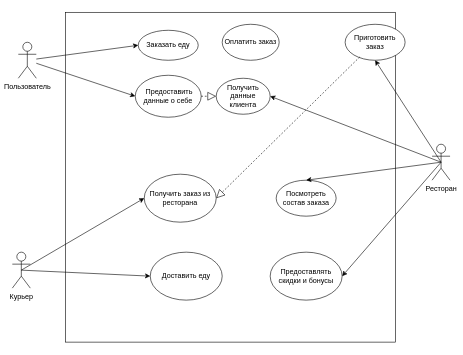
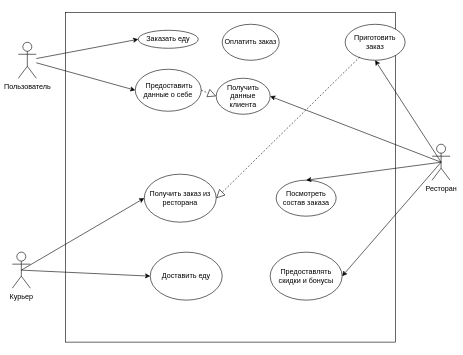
  <mxCell id="0" />
  <mxCell id="1" parent="0" />
  <mxCell id="2" value="" style="whiteSpace=wrap;html=1;aspect=fixed;fillColor=none;" vertex="1" parent="1"><mxGeometry x="109" y="20" width="550" height="550" as="geometry" /></mxCell>
  <mxCell id="3" value="Пользователь" style="shape=umlActor;verticalLabelPosition=bottom;verticalAlign=top;html=1;outlineConnect=0;" vertex="1" parent="1"><mxGeometry x="30" y="70" width="30" height="60" as="geometry" /></mxCell>
  <mxCell id="4" value="Курьер" style="shape=umlActor;verticalLabelPosition=bottom;verticalAlign=top;html=1;outlineConnect=0;" vertex="1" parent="1"><mxGeometry x="20" y="420" width="30" height="60" as="geometry" /></mxCell>
- <mxCell id="5" value="Заказать еду" style="ellipse;whiteSpace=wrap;html=1;" vertex="1" parent="1"><mxGeometry x="230" y="50" width="100" height="50" as="geometry" /></mxCell>
+ <mxCell id="5" value="Заказать еду" style="ellipse;whiteSpace=wrap;html=1;" vertex="1" parent="1"><mxGeometry x="230" y="50" width="100" height="30" as="geometry" /></mxCell>
  <mxCell id="6" value="" style="endArrow=classic;html=1;rounded=0;entryX=0;entryY=0.5;entryDx=0;entryDy=0;" edge="1" parent="1" source="3" target="5"><mxGeometry width="50" height="50" relative="1" as="geometry"><mxPoint x="340" y="210" as="sourcePoint" /><mxPoint x="390" y="160" as="targetPoint" /></mxGeometry></mxCell>
  <mxCell id="7" value="Ресторан" style="shape=umlActor;verticalLabelPosition=bottom;verticalAlign=top;html=1;outlineConnect=0;" vertex="1" parent="1"><mxGeometry x="720" y="240" width="30" height="60" as="geometry" /></mxCell>
  <mxCell id="8" value="Посмотреть состав заказа" style="ellipse;whiteSpace=wrap;html=1;" vertex="1" parent="1"><mxGeometry x="460" y="300" width="100" height="60" as="geometry" /></mxCell>
  <mxCell id="9" value="Приготовить заказ" style="ellipse;whiteSpace=wrap;html=1;" vertex="1" parent="1"><mxGeometry x="575" y="40" width="100" height="60" as="geometry" /></mxCell>
  <mxCell id="10" value="Получить данные клиента" style="ellipse;whiteSpace=wrap;html=1;" vertex="1" parent="1"><mxGeometry x="360" y="130" width="90" height="60" as="geometry" /></mxCell>
- <mxCell id="11" value="&amp;nbsp;Предоставить данные о себе" style="ellipse;whiteSpace=wrap;html=1;" vertex="1" parent="1"><mxGeometry x="225" y="125" width="110" height="70" as="geometry" /></mxCell>
+ <mxCell id="11" value="&amp;nbsp;Предоставить данные о себе" style="ellipse;whiteSpace=wrap;html=1;" vertex="1" parent="1"><mxGeometry x="225" y="115" width="110" height="70" as="geometry" /></mxCell>
  <mxCell id="12" value="" style="endArrow=classic;html=1;rounded=0;entryX=0;entryY=0.5;entryDx=0;entryDy=0;" edge="1" parent="1" source="3" target="11"><mxGeometry width="50" height="50" relative="1" as="geometry"><mxPoint x="250" y="260" as="sourcePoint" /><mxPoint x="210" y="160" as="targetPoint" /></mxGeometry></mxCell>
  <mxCell id="13" value="" style="endArrow=block;dashed=1;endFill=0;endSize=12;html=1;rounded=0;exitX=1;exitY=0.5;exitDx=0;exitDy=0;entryX=0;entryY=0.5;entryDx=0;entryDy=0;" edge="1" parent="1" source="11" target="10"><mxGeometry width="160" relative="1" as="geometry"><mxPoint x="383" y="195" as="sourcePoint" /><mxPoint x="450" y="230" as="targetPoint" /></mxGeometry></mxCell>
  <mxCell id="14" value="Оплатить заказ" style="ellipse;whiteSpace=wrap;html=1;" vertex="1" parent="1"><mxGeometry x="370" y="40" width="95" height="60" as="geometry" /></mxCell>
  <mxCell id="15" value="" style="endArrow=classic;html=1;rounded=0;exitX=0.5;exitY=0.5;exitDx=0;exitDy=0;exitPerimeter=0;entryX=1;entryY=0.5;entryDx=0;entryDy=0;" edge="1" parent="1" source="7" target="10"><mxGeometry width="50" height="50" relative="1" as="geometry"><mxPoint x="550" y="260" as="sourcePoint" /><mxPoint x="600" y="210" as="targetPoint" /></mxGeometry></mxCell>
  <mxCell id="16" value="" style="endArrow=classic;html=1;rounded=0;exitX=0.5;exitY=0.5;exitDx=0;exitDy=0;exitPerimeter=0;entryX=0.5;entryY=0;entryDx=0;entryDy=0;" edge="1" parent="1" source="7" target="8"><mxGeometry width="50" height="50" relative="1" as="geometry"><mxPoint x="550" y="260" as="sourcePoint" /><mxPoint x="600" y="210" as="targetPoint" /></mxGeometry></mxCell>
  <mxCell id="17" value="" style="endArrow=classic;html=1;rounded=0;exitX=0.5;exitY=0.5;exitDx=0;exitDy=0;exitPerimeter=0;entryX=0.5;entryY=1;entryDx=0;entryDy=0;" edge="1" parent="1" source="7" target="9"><mxGeometry width="50" height="50" relative="1" as="geometry"><mxPoint x="550" y="260" as="sourcePoint" /><mxPoint x="600" y="210" as="targetPoint" /></mxGeometry></mxCell>
  <mxCell id="18" value="Предоставлять скидки и бонусы" style="ellipse;whiteSpace=wrap;html=1;" vertex="1" parent="1"><mxGeometry x="450" y="420" width="120" height="80" as="geometry" /></mxCell>
  <mxCell id="19" value="" style="endArrow=classic;html=1;rounded=0;exitX=0.5;exitY=0.5;exitDx=0;exitDy=0;exitPerimeter=0;entryX=1;entryY=0.5;entryDx=0;entryDy=0;" edge="1" parent="1" source="7" target="18"><mxGeometry width="50" height="50" relative="1" as="geometry"><mxPoint x="550" y="250" as="sourcePoint" /><mxPoint x="600" y="200" as="targetPoint" /></mxGeometry></mxCell>
  <mxCell id="20" value="Доставить еду" style="ellipse;whiteSpace=wrap;html=1;" vertex="1" parent="1"><mxGeometry x="250" y="420" width="120" height="80" as="geometry" /></mxCell>
  <mxCell id="21" value="Получить заказ из ресторана" style="ellipse;whiteSpace=wrap;html=1;" vertex="1" parent="1"><mxGeometry x="240" y="290" width="120" height="80" as="geometry" /></mxCell>
  <mxCell id="22" value="" style="endArrow=block;dashed=1;endFill=0;endSize=12;html=1;rounded=0;exitX=0.243;exitY=0.909;exitDx=0;exitDy=0;entryX=1;entryY=0.5;entryDx=0;entryDy=0;exitPerimeter=0;" edge="1" parent="1" source="9" target="21"><mxGeometry width="160" relative="1" as="geometry"><mxPoint x="403" y="215" as="sourcePoint" /><mxPoint x="470" y="250" as="targetPoint" /></mxGeometry></mxCell>
  <mxCell id="23" value="" style="endArrow=classic;html=1;rounded=0;exitX=0.5;exitY=0.5;exitDx=0;exitDy=0;exitPerimeter=0;entryX=0;entryY=0.5;entryDx=0;entryDy=0;" edge="1" parent="1" source="4" target="21"><mxGeometry width="50" height="50" relative="1" as="geometry"><mxPoint x="220" y="310" as="sourcePoint" /><mxPoint x="270" y="260" as="targetPoint" /></mxGeometry></mxCell>
  <mxCell id="24" value="" style="endArrow=classic;html=1;rounded=0;exitX=0.5;exitY=0.5;exitDx=0;exitDy=0;exitPerimeter=0;entryX=0;entryY=0.5;entryDx=0;entryDy=0;" edge="1" parent="1" source="4" target="20"><mxGeometry width="50" height="50" relative="1" as="geometry"><mxPoint x="220" y="310" as="sourcePoint" /><mxPoint x="270" y="260" as="targetPoint" /></mxGeometry></mxCell>
